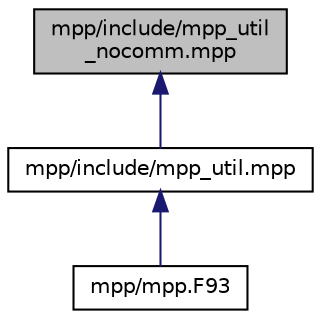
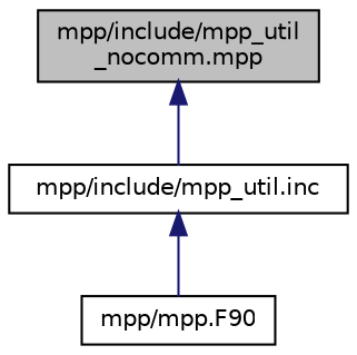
  digraph {
    fontname="DejaVu Sans"
    node [color=black fillcolor=white fontname="DejaVu Sans" fontsize=10 shape=record style=filled]
    edge [color=midnightblue dir=back fontname="DejaVu Sans" fontsize=10 labelfontname=Helvetica labelfontsize=10 style=solid]
    n1 [fillcolor=grey75 fontcolor=black height=0.2 label="mpp/include/mpp_util\l_nocomm.mpp" width=0.4]
-   n2 [height=0.2 label="mpp/include/mpp_util.mpp" width=0.4]
-   n3 [height=0.2 label="mpp/mpp.F93" width=0.4]
+   n2 [height=0.2 label="mpp/include/mpp_util.inc" width=0.4]
+   n3 [height=0.2 label="mpp/mpp.F90" width=0.4]
    n1 -> n2
    n2 -> n3
  }
